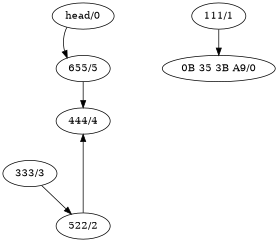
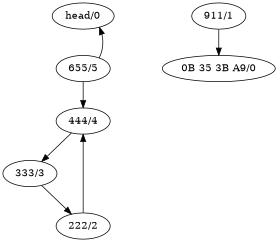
  digraph {
    nodesep=1.0
    n1 [label="head/0"]
    n2 [label="655/5"]
    n3 [label="444/4"]
    n4 [label="333/3"]
-   n5 [label="522/2"]
-   n6 [label="111/1"]
+   n5 [label="222/2"]
+   n6 [label="911/1"]
    n7 [label="0B 35 3B A9/0"]
-   n1 -> n2
+   n2 -> n1
    n2 -> n3
+   n3 -> n4
    n4 -> n5
    n5 -> n3
    n6 -> n7
  }
